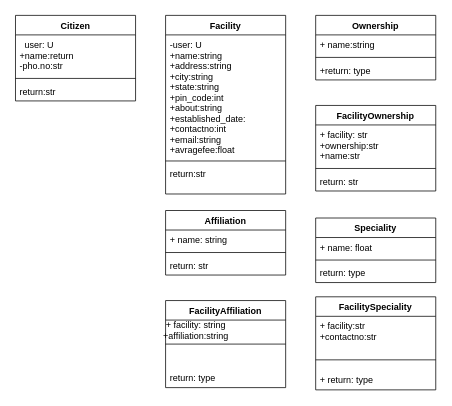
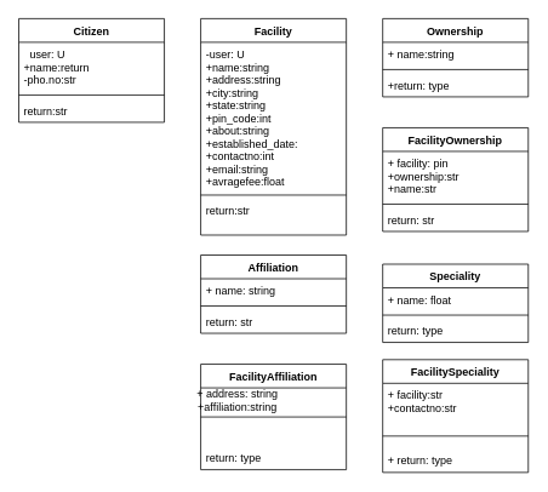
  <mxCell id="0" />
  <mxCell id="1" parent="0" />
  <mxCell id="2" value="Citizen" style="swimlane;fontStyle=1;align=center;verticalAlign=top;childLayout=stackLayout;horizontal=1;startSize=26;horizontalStack=0;resizeParent=1;resizeParentMax=0;resizeLast=0;collapsible=1;marginBottom=0;" parent="1" vertex="1"><mxGeometry x="20" y="20" width="160" height="114" as="geometry" /></mxCell>
  <mxCell id="3" value="  user: U&#10;+name:return&#10;-pho.no:str" style="text;strokeColor=none;fillColor=none;align=left;verticalAlign=top;spacingLeft=4;spacingRight=4;overflow=hidden;rotatable=0;points=[[0,0.5],[1,0.5]];portConstraint=eastwest;" parent="2" vertex="1"><mxGeometry y="26" width="160" height="54" as="geometry" /></mxCell>
  <mxCell id="4" value="" style="line;strokeWidth=1;fillColor=none;align=left;verticalAlign=middle;spacingTop=-1;spacingLeft=3;spacingRight=3;rotatable=0;labelPosition=right;points=[];portConstraint=eastwest;" parent="2" vertex="1"><mxGeometry y="80" width="160" height="8" as="geometry" /></mxCell>
  <mxCell id="5" value="return:str" style="text;strokeColor=none;fillColor=none;align=left;verticalAlign=top;spacingLeft=4;spacingRight=4;overflow=hidden;rotatable=0;points=[[0,0.5],[1,0.5]];portConstraint=eastwest;" parent="2" vertex="1"><mxGeometry y="88" width="160" height="26" as="geometry" /></mxCell>
  <mxCell id="6" value="Facility" style="swimlane;fontStyle=1;align=center;verticalAlign=top;childLayout=stackLayout;horizontal=1;startSize=26;horizontalStack=0;resizeParent=1;resizeParentMax=0;resizeLast=0;collapsible=1;marginBottom=0;" parent="1" vertex="1"><mxGeometry x="220" y="20" width="160" height="238" as="geometry" /></mxCell>
  <mxCell id="7" value="-user: U&#10;+name:string&#10;+address:string&#10;+city:string&#10;+state:string&#10;+pin_code:int&#10;+about:string&#10;+established_date:&#10;+contactno:int&#10;+email:string&#10;+avragefee:float" style="text;strokeColor=none;fillColor=none;align=left;verticalAlign=top;spacingLeft=4;spacingRight=4;overflow=hidden;rotatable=0;points=[[0,0.5],[1,0.5]];portConstraint=eastwest;" parent="6" vertex="1"><mxGeometry y="26" width="160" height="164" as="geometry" /></mxCell>
  <mxCell id="8" value="" style="line;strokeWidth=1;fillColor=none;align=left;verticalAlign=middle;spacingTop=-1;spacingLeft=3;spacingRight=3;rotatable=0;labelPosition=right;points=[];portConstraint=eastwest;" parent="6" vertex="1"><mxGeometry y="190" width="160" height="8" as="geometry" /></mxCell>
  <mxCell id="9" value="return:str " style="text;strokeColor=none;fillColor=none;align=left;verticalAlign=top;spacingLeft=4;spacingRight=4;overflow=hidden;rotatable=0;points=[[0,0.5],[1,0.5]];portConstraint=eastwest;" parent="6" vertex="1"><mxGeometry y="198" width="160" height="40" as="geometry" /></mxCell>
  <mxCell id="10" value=" Affiliation" style="swimlane;fontStyle=1;align=center;verticalAlign=top;childLayout=stackLayout;horizontal=1;startSize=26;horizontalStack=0;resizeParent=1;resizeParentMax=0;resizeLast=0;collapsible=1;marginBottom=0;" parent="1" vertex="1"><mxGeometry x="220" y="280" width="160" height="86" as="geometry" /></mxCell>
  <mxCell id="11" value="+ name: string" style="text;strokeColor=none;fillColor=none;align=left;verticalAlign=top;spacingLeft=4;spacingRight=4;overflow=hidden;rotatable=0;points=[[0,0.5],[1,0.5]];portConstraint=eastwest;" parent="10" vertex="1"><mxGeometry y="26" width="160" height="26" as="geometry" /></mxCell>
  <mxCell id="12" value="" style="line;strokeWidth=1;fillColor=none;align=left;verticalAlign=middle;spacingTop=-1;spacingLeft=3;spacingRight=3;rotatable=0;labelPosition=right;points=[];portConstraint=eastwest;" parent="10" vertex="1"><mxGeometry y="52" width="160" height="8" as="geometry" /></mxCell>
  <mxCell id="13" value="return: str" style="text;strokeColor=none;fillColor=none;align=left;verticalAlign=top;spacingLeft=4;spacingRight=4;overflow=hidden;rotatable=0;points=[[0,0.5],[1,0.5]];portConstraint=eastwest;" parent="10" vertex="1"><mxGeometry y="60" width="160" height="26" as="geometry" /></mxCell>
  <mxCell id="14" value="FacilityAffiliation" style="swimlane;fontStyle=1;align=center;verticalAlign=top;childLayout=stackLayout;horizontal=1;startSize=26;horizontalStack=0;resizeParent=1;resizeParentMax=0;resizeLast=0;collapsible=1;marginBottom=0;" parent="1" vertex="1"><mxGeometry x="220" y="400" width="160" height="116" as="geometry" /></mxCell>
  <mxCell id="15" value="" style="line;strokeWidth=1;fillColor=none;align=left;verticalAlign=middle;spacingTop=-1;spacingLeft=3;spacingRight=3;rotatable=0;labelPosition=right;points=[];portConstraint=eastwest;" parent="14" vertex="1"><mxGeometry y="26" width="160" height="64" as="geometry" /></mxCell>
  <mxCell id="16" value="return: type" style="text;strokeColor=none;fillColor=none;align=left;verticalAlign=top;spacingLeft=4;spacingRight=4;overflow=hidden;rotatable=0;points=[[0,0.5],[1,0.5]];portConstraint=eastwest;" parent="14" vertex="1"><mxGeometry y="90" width="160" height="26" as="geometry" /></mxCell>
  <mxCell id="17" value="Ownership" style="swimlane;fontStyle=1;align=center;verticalAlign=top;childLayout=stackLayout;horizontal=1;startSize=26;horizontalStack=0;resizeParent=1;resizeParentMax=0;resizeLast=0;collapsible=1;marginBottom=0;" parent="1" vertex="1"><mxGeometry x="420" y="20" width="160" height="86" as="geometry" /></mxCell>
  <mxCell id="18" value="+ name:string" style="text;strokeColor=none;fillColor=none;align=left;verticalAlign=top;spacingLeft=4;spacingRight=4;overflow=hidden;rotatable=0;points=[[0,0.5],[1,0.5]];portConstraint=eastwest;" parent="17" vertex="1"><mxGeometry y="26" width="160" height="26" as="geometry" /></mxCell>
  <mxCell id="19" value="" style="line;strokeWidth=1;fillColor=none;align=left;verticalAlign=middle;spacingTop=-1;spacingLeft=3;spacingRight=3;rotatable=0;labelPosition=right;points=[];portConstraint=eastwest;" parent="17" vertex="1"><mxGeometry y="52" width="160" height="8" as="geometry" /></mxCell>
  <mxCell id="20" value="+return: type" style="text;strokeColor=none;fillColor=none;align=left;verticalAlign=top;spacingLeft=4;spacingRight=4;overflow=hidden;rotatable=0;points=[[0,0.5],[1,0.5]];portConstraint=eastwest;" parent="17" vertex="1"><mxGeometry y="60" width="160" height="26" as="geometry" /></mxCell>
  <mxCell id="21" value="FacilityOwnership" style="swimlane;fontStyle=1;align=center;verticalAlign=top;childLayout=stackLayout;horizontal=1;startSize=26;horizontalStack=0;resizeParent=1;resizeParentMax=0;resizeLast=0;collapsible=1;marginBottom=0;" parent="1" vertex="1"><mxGeometry x="420" y="140" width="160" height="114" as="geometry" /></mxCell>
- <mxCell id="22" value="+ facility: str&#10;+ownership:str&#10;+name:str" style="text;strokeColor=none;fillColor=none;align=left;verticalAlign=top;spacingLeft=4;spacingRight=4;overflow=hidden;rotatable=0;points=[[0,0.5],[1,0.5]];portConstraint=eastwest;" parent="21" vertex="1"><mxGeometry y="26" width="160" height="54" as="geometry" /></mxCell>
+ <mxCell id="22" value="+ facility: pin&#10;+ownership:str&#10;+name:str" style="text;strokeColor=none;fillColor=none;align=left;verticalAlign=top;spacingLeft=4;spacingRight=4;overflow=hidden;rotatable=0;points=[[0,0.5],[1,0.5]];portConstraint=eastwest;" parent="21" vertex="1"><mxGeometry y="26" width="160" height="54" as="geometry" /></mxCell>
  <mxCell id="23" value="" style="line;strokeWidth=1;fillColor=none;align=left;verticalAlign=middle;spacingTop=-1;spacingLeft=3;spacingRight=3;rotatable=0;labelPosition=right;points=[];portConstraint=eastwest;" parent="21" vertex="1"><mxGeometry y="80" width="160" height="8" as="geometry" /></mxCell>
  <mxCell id="24" value="return: str" style="text;strokeColor=none;fillColor=none;align=left;verticalAlign=top;spacingLeft=4;spacingRight=4;overflow=hidden;rotatable=0;points=[[0,0.5],[1,0.5]];portConstraint=eastwest;" parent="21" vertex="1"><mxGeometry y="88" width="160" height="26" as="geometry" /></mxCell>
  <mxCell id="25" value="Speciality" style="swimlane;fontStyle=1;align=center;verticalAlign=top;childLayout=stackLayout;horizontal=1;startSize=26;horizontalStack=0;resizeParent=1;resizeParentMax=0;resizeLast=0;collapsible=1;marginBottom=0;" parent="1" vertex="1"><mxGeometry x="420" y="290" width="160" height="86" as="geometry" /></mxCell>
  <mxCell id="26" value="+ name: float" style="text;strokeColor=none;fillColor=none;align=left;verticalAlign=top;spacingLeft=4;spacingRight=4;overflow=hidden;rotatable=0;points=[[0,0.5],[1,0.5]];portConstraint=eastwest;" parent="25" vertex="1"><mxGeometry y="26" width="160" height="26" as="geometry" /></mxCell>
  <mxCell id="27" value="" style="line;strokeWidth=1;fillColor=none;align=left;verticalAlign=middle;spacingTop=-1;spacingLeft=3;spacingRight=3;rotatable=0;labelPosition=right;points=[];portConstraint=eastwest;" parent="25" vertex="1"><mxGeometry y="52" width="160" height="8" as="geometry" /></mxCell>
  <mxCell id="28" value="return: type" style="text;strokeColor=none;fillColor=none;align=left;verticalAlign=top;spacingLeft=4;spacingRight=4;overflow=hidden;rotatable=0;points=[[0,0.5],[1,0.5]];portConstraint=eastwest;" parent="25" vertex="1"><mxGeometry y="60" width="160" height="26" as="geometry" /></mxCell>
  <mxCell id="29" value="FacilitySpeciality" style="swimlane;fontStyle=1;align=center;verticalAlign=top;childLayout=stackLayout;horizontal=1;startSize=26;horizontalStack=0;resizeParent=1;resizeParentMax=0;resizeLast=0;collapsible=1;marginBottom=0;" parent="1" vertex="1"><mxGeometry x="420" y="395" width="160" height="124" as="geometry" /></mxCell>
  <mxCell id="30" value="+ facility:str&#10;+contactno:str " style="text;strokeColor=none;fillColor=none;align=left;verticalAlign=top;spacingLeft=4;spacingRight=4;overflow=hidden;rotatable=0;points=[[0,0.5],[1,0.5]];portConstraint=eastwest;" parent="29" vertex="1"><mxGeometry y="26" width="160" height="44" as="geometry" /></mxCell>
  <mxCell id="31" value="" style="line;strokeWidth=1;fillColor=none;align=left;verticalAlign=middle;spacingTop=-1;spacingLeft=3;spacingRight=3;rotatable=0;labelPosition=right;points=[];portConstraint=eastwest;" parent="29" vertex="1"><mxGeometry y="70" width="160" height="28" as="geometry" /></mxCell>
  <mxCell id="32" value="+ return: type" style="text;strokeColor=none;fillColor=none;align=left;verticalAlign=top;spacingLeft=4;spacingRight=4;overflow=hidden;rotatable=0;points=[[0,0.5],[1,0.5]];portConstraint=eastwest;" parent="29" vertex="1"><mxGeometry y="98" width="160" height="26" as="geometry" /></mxCell>
- <mxCell id="33" value="&lt;span style=&quot;text-align: left&quot;&gt;+ facility: string&lt;/span&gt;&lt;br style=&quot;padding: 0px ; margin: 0px ; text-align: left&quot;&gt;&lt;span style=&quot;text-align: left&quot;&gt;+affiliation:string&lt;/span&gt;" style="text;html=1;align=center;verticalAlign=middle;resizable=0;points=[];autosize=1;strokeColor=none;fillColor=none;" vertex="1" parent="1"><mxGeometry x="210" y="425" width="100" height="30" as="geometry" /></mxCell>
+ <mxCell id="33" value="&lt;span style=&quot;text-align: left&quot;&gt;+ address: string&lt;/span&gt;&lt;br style=&quot;padding: 0px ; margin: 0px ; text-align: left&quot;&gt;&lt;span style=&quot;text-align: left&quot;&gt;+affiliation:string&lt;/span&gt;" style="text;html=1;align=center;verticalAlign=middle;resizable=0;points=[];autosize=1;strokeColor=none;fillColor=none;" vertex="1" parent="1"><mxGeometry x="210" y="425" width="100" height="30" as="geometry" /></mxCell>
